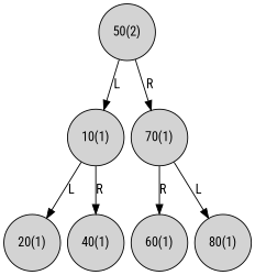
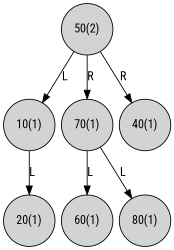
  digraph {
    fontname="Roboto Condensed"
    nodesep=0.1
    rankdir=TB
    node [fontname="Roboto Condensed" shape=circle style=filled]
    edge [color=black fontname="Roboto Condensed"]
    n1 [label="50(2)"]
    n2 [label="10(1)"]
    n3 [label="70(1)"]
    n4 [label="20(1)"]
    n5 [label="40(1)"]
    n6 [label="60(1)"]
    n7 [label="80(1)"]
    n1 -> n2 [label=L]
    n1 -> n3 [label=R]
    n2 -> n4 [label=L]
-   n2 -> n5 [label=R]
-   n3 -> n6 [label=R]
+   n1 -> n5 [label=R]
+   n3 -> n6 [label=L]
    n3 -> n7 [label=L]
  }
